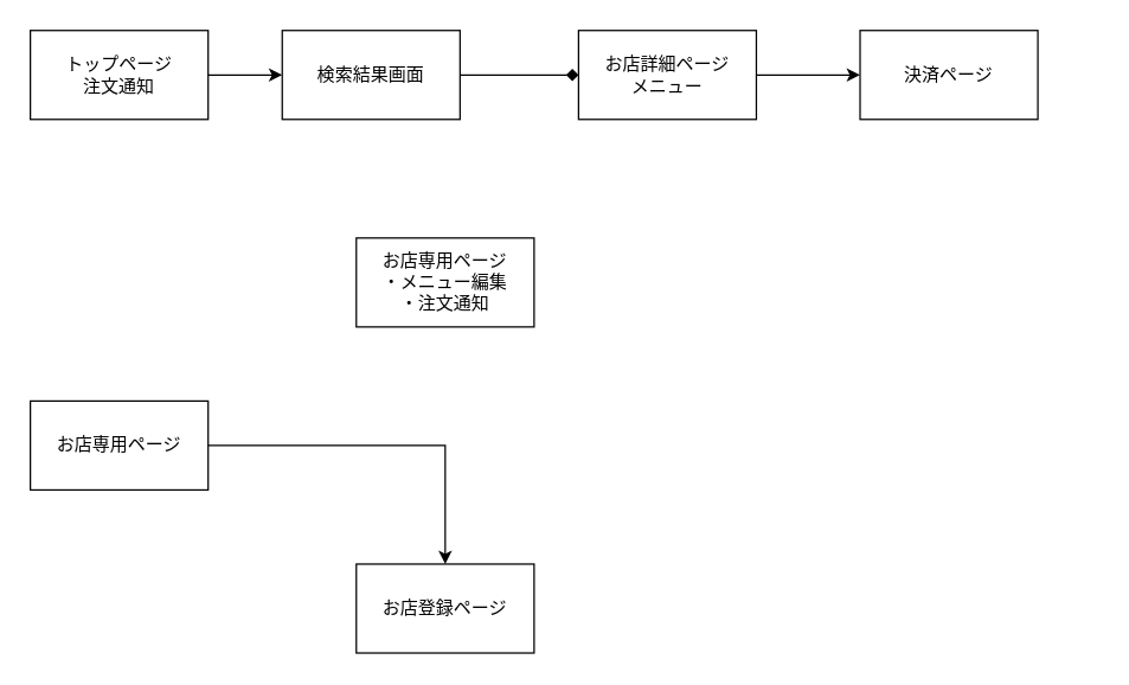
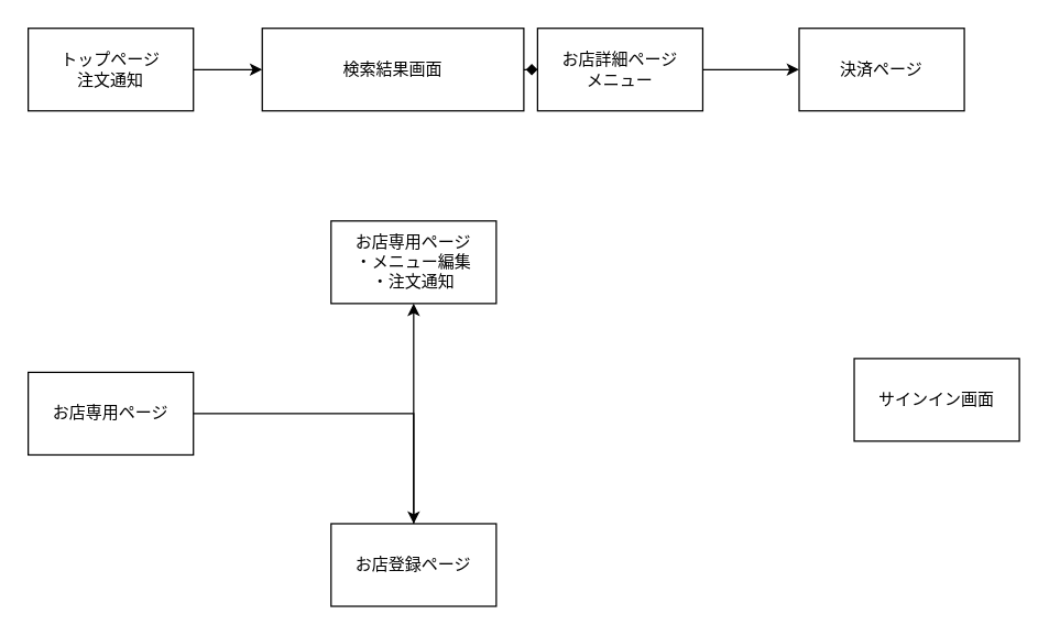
  <mxCell id="0" />
  <mxCell id="1" parent="0" />
  <mxCell id="2" value="" style="edgeStyle=orthogonalEdgeStyle;rounded=0;orthogonalLoop=1;jettySize=auto;html=1;" parent="1" source="3" target="5" edge="1"><mxGeometry relative="1" as="geometry" /></mxCell>
  <mxCell id="3" value="トップページ&lt;br&gt;注文通知" style="rounded=0;whiteSpace=wrap;html=1;" parent="1" vertex="1"><mxGeometry x="20" y="20" width="120" height="60" as="geometry" /></mxCell>
  <mxCell id="4" value="" style="edgeStyle=orthogonalEdgeStyle;rounded=0;orthogonalLoop=1;jettySize=auto;html=1;endArrow=diamond;" parent="1" source="5" target="6" edge="1"><mxGeometry relative="1" as="geometry" /></mxCell>
- <mxCell id="5" value="検索結果画面" style="rounded=0;whiteSpace=wrap;html=1;" parent="1" vertex="1"><mxGeometry x="190" y="20" width="120" height="60" as="geometry" /></mxCell>
+ <mxCell id="5" value="検索結果画面" style="rounded=0;whiteSpace=wrap;html=1;" parent="1" vertex="1"><mxGeometry x="190" y="20" width="190" height="60" as="geometry" /></mxCell>
  <mxCell id="6" value="お店詳細ページ&lt;br&gt;メニュー" style="rounded=0;whiteSpace=wrap;html=1;" parent="1" vertex="1"><mxGeometry x="390" y="20" width="120" height="60" as="geometry" /></mxCell>
  <mxCell id="7" value="決済ページ" style="whiteSpace=wrap;html=1;rounded=0;" parent="1" vertex="1"><mxGeometry x="580" y="20" width="120" height="60" as="geometry" /></mxCell>
  <mxCell id="8" value="" style="edgeStyle=orthogonalEdgeStyle;rounded=0;orthogonalLoop=1;jettySize=auto;html=1;" parent="1" source="6" edge="1"><mxGeometry relative="1" as="geometry"><mxPoint x="510" y="50" as="sourcePoint" /><mxPoint x="580" y="50" as="targetPoint" /></mxGeometry></mxCell>
  <mxCell id="9" value="" style="edgeStyle=orthogonalEdgeStyle;rounded=0;orthogonalLoop=1;jettySize=auto;html=1;" edge="1" parent="1" source="10" target="14"><mxGeometry relative="1" as="geometry" /></mxCell>
  <mxCell id="10" value="お店専用ページ" style="rounded=0;whiteSpace=wrap;html=1;" parent="1" vertex="1"><mxGeometry x="20" y="270" width="120" height="60" as="geometry" /></mxCell>
+ <mxCell id="11" value="サインイン画面" style="rounded=0;whiteSpace=wrap;html=1;" parent="1" vertex="1"><mxGeometry x="620" y="260" width="120" height="60" as="geometry" /></mxCell>
  <mxCell id="12" value="お店専用ページ&lt;br&gt;・メニュー編集&lt;br&gt;・注文通知" style="rounded=0;whiteSpace=wrap;html=1;" parent="1" vertex="1"><mxGeometry x="240" y="160" width="120" height="60" as="geometry" /></mxCell>
+ <mxCell id="13" value="" style="edgeStyle=orthogonalEdgeStyle;rounded=0;orthogonalLoop=1;jettySize=auto;html=1;" edge="1" parent="1" source="14" target="12"><mxGeometry relative="1" as="geometry" /></mxCell>
  <mxCell id="14" value="お店登録ページ" style="rounded=0;whiteSpace=wrap;html=1;" vertex="1" parent="1"><mxGeometry x="240" y="380" width="120" height="60" as="geometry" /></mxCell>
